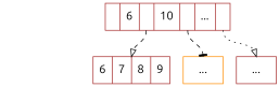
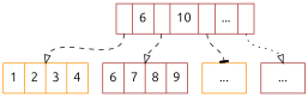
  digraph {
    fontname=Ubuntu
    node [fontsize=16 shape=record color=brown fontname=Ubuntu]
    edge [headport=n style=dashed arrowhead=onormal fontname=Ubuntu]
    n1 [label="<y>|6|<z>|10|<w>|...|<a>"]
+   n2 [label="1|2|3|4" color=darkorange]
    n3 [label="6|7|8|9"]
    n4 [label="..." color=darkorange]
    n5 [label="..."]
+   n1 -> n2 [tailport=y]
    n1 -> n3 [tailport=z]
    n1 -> n4 [tailport=w arrowhead=tee]
    n1 -> n5 [tailport=a style=dotted]
  }
